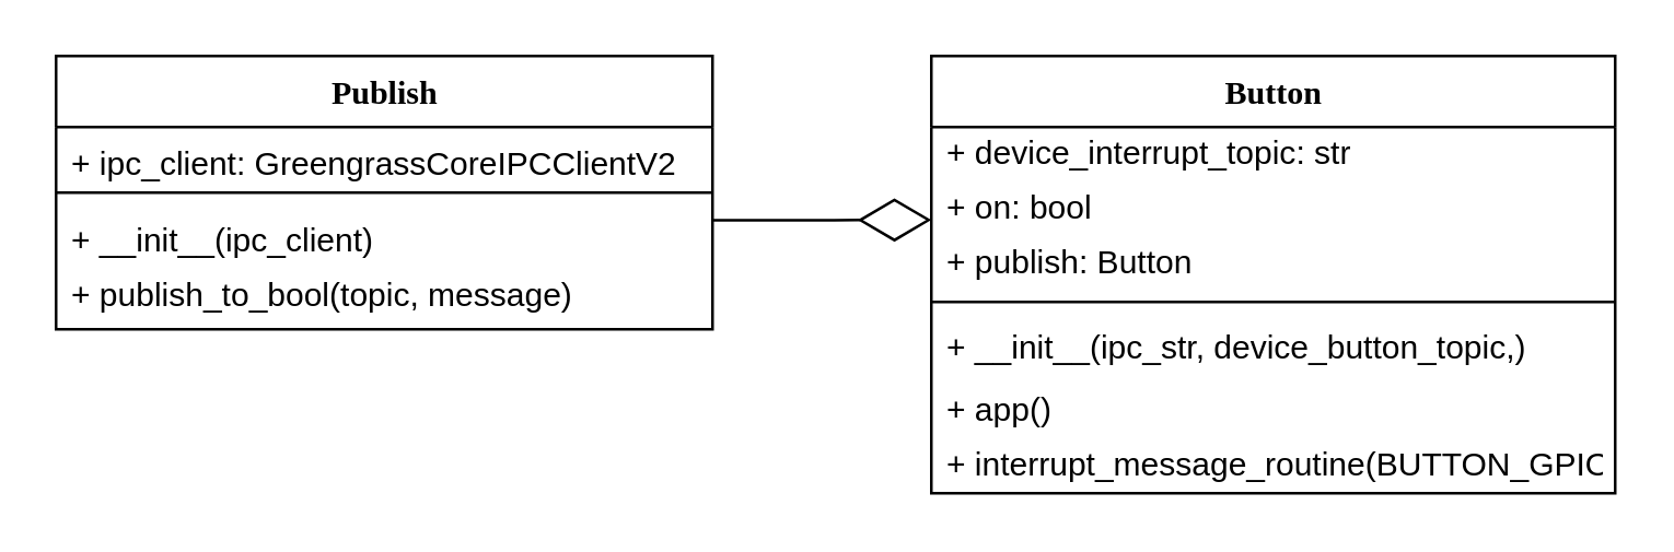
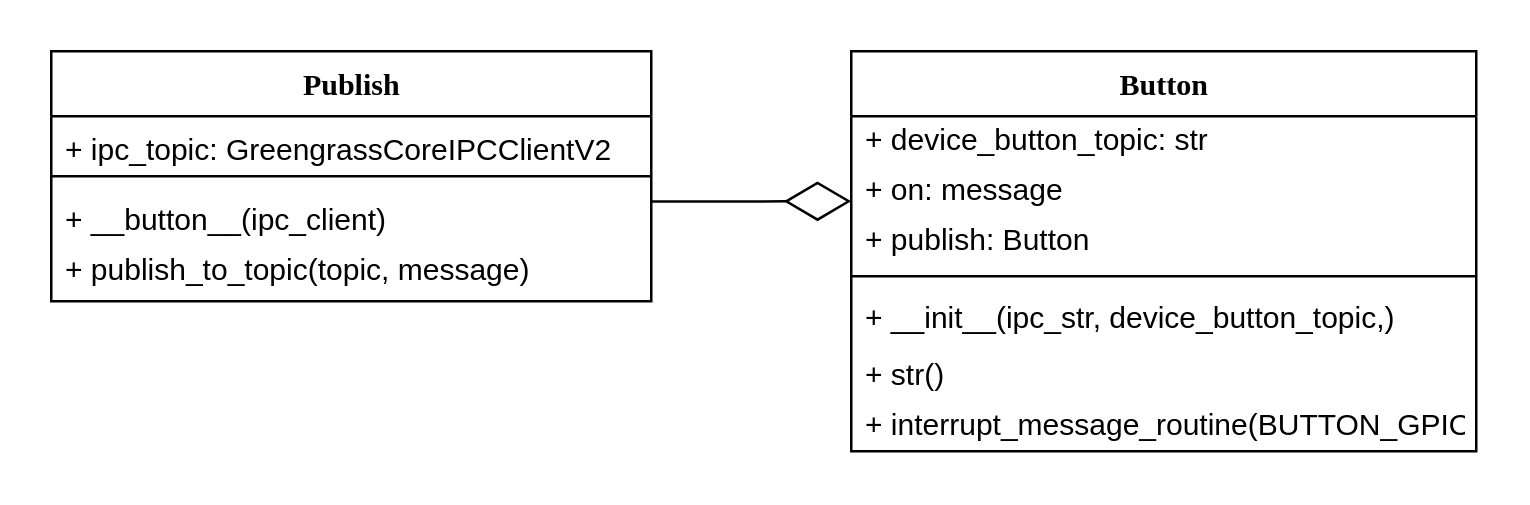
  <mxCell id="0" />
  <mxCell id="1" parent="0" />
  <mxCell id="2" value="Publish" style="swimlane;html=1;fontStyle=1;align=center;verticalAlign=top;childLayout=stackLayout;horizontal=1;startSize=26;horizontalStack=0;resizeParent=1;resizeLast=0;collapsible=1;marginBottom=0;swimlaneFillColor=#ffffff;rounded=0;shadow=0;comic=0;labelBackgroundColor=none;strokeWidth=1;fillColor=none;fontFamily=Verdana;fontSize=12" parent="1" vertex="1"><mxGeometry x="20" y="20" width="240" height="100" as="geometry" /></mxCell>
- <mxCell id="3" value="+&amp;nbsp;ipc_client&lt;span style=&quot;background-color: initial;&quot;&gt;:&amp;nbsp;&lt;/span&gt;GreengrassCoreIPCClientV2" style="text;html=1;strokeColor=none;fillColor=none;align=left;verticalAlign=top;spacingLeft=4;spacingRight=4;whiteSpace=wrap;overflow=hidden;rotatable=0;points=[[0,0.5],[1,0.5]];portConstraint=eastwest;" parent="2" vertex="1"><mxGeometry y="26" width="240" height="20" as="geometry" /></mxCell>
+ <mxCell id="3" value="+&amp;nbsp;ipc_topic&lt;span style=&quot;background-color: initial;&quot;&gt;:&amp;nbsp;&lt;/span&gt;GreengrassCoreIPCClientV2" style="text;html=1;strokeColor=none;fillColor=none;align=left;verticalAlign=top;spacingLeft=4;spacingRight=4;whiteSpace=wrap;overflow=hidden;rotatable=0;points=[[0,0.5],[1,0.5]];portConstraint=eastwest;" parent="2" vertex="1"><mxGeometry y="26" width="240" height="20" as="geometry" /></mxCell>
  <mxCell id="4" value="" style="line;html=1;strokeWidth=1;fillColor=none;align=left;verticalAlign=middle;spacingTop=-1;spacingLeft=3;spacingRight=3;rotatable=0;labelPosition=right;points=[];portConstraint=eastwest;" parent="2" vertex="1"><mxGeometry y="46" width="240" height="8" as="geometry" /></mxCell>
- <mxCell id="5" value="+&amp;nbsp;__init__(ipc_client&lt;span style=&quot;background-color: initial;&quot;&gt;)&lt;/span&gt;" style="text;html=1;strokeColor=none;fillColor=none;align=left;verticalAlign=top;spacingLeft=4;spacingRight=4;whiteSpace=wrap;overflow=hidden;rotatable=0;points=[[0,0.5],[1,0.5]];portConstraint=eastwest;" parent="2" vertex="1"><mxGeometry y="54" width="240" height="20" as="geometry" /></mxCell>
- <mxCell id="6" value="+&amp;nbsp;publish_to_bool&lt;span style=&quot;background-color: initial;&quot;&gt;(topic, message)&lt;/span&gt;" style="text;html=1;strokeColor=none;fillColor=none;align=left;verticalAlign=top;spacingLeft=4;spacingRight=4;whiteSpace=wrap;overflow=hidden;rotatable=0;points=[[0,0.5],[1,0.5]];portConstraint=eastwest;" parent="2" vertex="1"><mxGeometry y="74" width="240" height="20" as="geometry" /></mxCell>
+ <mxCell id="5" value="+&amp;nbsp;__button__(ipc_client&lt;span style=&quot;background-color: initial;&quot;&gt;)&lt;/span&gt;" style="text;html=1;strokeColor=none;fillColor=none;align=left;verticalAlign=top;spacingLeft=4;spacingRight=4;whiteSpace=wrap;overflow=hidden;rotatable=0;points=[[0,0.5],[1,0.5]];portConstraint=eastwest;" parent="2" vertex="1"><mxGeometry y="54" width="240" height="20" as="geometry" /></mxCell>
+ <mxCell id="6" value="+&amp;nbsp;publish_to_topic&lt;span style=&quot;background-color: initial;&quot;&gt;(topic, message)&lt;/span&gt;" style="text;html=1;strokeColor=none;fillColor=none;align=left;verticalAlign=top;spacingLeft=4;spacingRight=4;whiteSpace=wrap;overflow=hidden;rotatable=0;points=[[0,0.5],[1,0.5]];portConstraint=eastwest;" parent="2" vertex="1"><mxGeometry y="74" width="240" height="20" as="geometry" /></mxCell>
  <mxCell id="7" value="Button" style="swimlane;html=1;fontStyle=1;align=center;verticalAlign=top;childLayout=stackLayout;horizontal=1;startSize=26;horizontalStack=0;resizeParent=1;resizeLast=0;collapsible=1;marginBottom=0;swimlaneFillColor=#ffffff;rounded=0;shadow=0;comic=0;labelBackgroundColor=none;strokeWidth=1;fillColor=none;fontFamily=Verdana;fontSize=12" parent="1" vertex="1"><mxGeometry x="340" y="20" width="250" height="160" as="geometry" /></mxCell>
- <mxCell id="8" value="+&amp;nbsp;device_interrupt_topic&lt;span style=&quot;background-color: initial;&quot;&gt;: str&lt;/span&gt;" style="text;html=1;strokeColor=none;fillColor=none;align=left;verticalAlign=middle;spacingLeft=4;spacingRight=4;whiteSpace=wrap;overflow=hidden;rotatable=0;points=[[0,0.5],[1,0.5]];portConstraint=eastwest;" parent="7" vertex="1"><mxGeometry y="26" width="250" height="20" as="geometry" /></mxCell>
- <mxCell id="9" value="+&amp;nbsp;on&lt;span style=&quot;background-color: initial;&quot;&gt;: bool&lt;/span&gt;" style="text;html=1;strokeColor=none;fillColor=none;align=left;verticalAlign=middle;spacingLeft=4;spacingRight=4;whiteSpace=wrap;overflow=hidden;rotatable=0;points=[[0,0.5],[1,0.5]];portConstraint=eastwest;" parent="7" vertex="1"><mxGeometry y="46" width="250" height="20" as="geometry" /></mxCell>
+ <mxCell id="8" value="+&amp;nbsp;device_button_topic&lt;span style=&quot;background-color: initial;&quot;&gt;: str&lt;/span&gt;" style="text;html=1;strokeColor=none;fillColor=none;align=left;verticalAlign=middle;spacingLeft=4;spacingRight=4;whiteSpace=wrap;overflow=hidden;rotatable=0;points=[[0,0.5],[1,0.5]];portConstraint=eastwest;" parent="7" vertex="1"><mxGeometry y="26" width="250" height="20" as="geometry" /></mxCell>
+ <mxCell id="9" value="+&amp;nbsp;on&lt;span style=&quot;background-color: initial;&quot;&gt;: message&lt;/span&gt;" style="text;html=1;strokeColor=none;fillColor=none;align=left;verticalAlign=middle;spacingLeft=4;spacingRight=4;whiteSpace=wrap;overflow=hidden;rotatable=0;points=[[0,0.5],[1,0.5]];portConstraint=eastwest;" parent="7" vertex="1"><mxGeometry y="46" width="250" height="20" as="geometry" /></mxCell>
  <mxCell id="10" value="+&amp;nbsp;publish&lt;span style=&quot;background-color: initial;&quot;&gt;:&amp;nbsp;&lt;/span&gt;Button" style="text;html=1;strokeColor=none;fillColor=none;align=left;verticalAlign=middle;spacingLeft=4;spacingRight=4;whiteSpace=wrap;overflow=hidden;rotatable=0;points=[[0,0.5],[1,0.5]];portConstraint=eastwest;" parent="7" vertex="1"><mxGeometry y="66" width="250" height="20" as="geometry" /></mxCell>
  <mxCell id="11" value="" style="line;html=1;strokeWidth=1;fillColor=none;align=left;verticalAlign=middle;spacingTop=-1;spacingLeft=3;spacingRight=3;rotatable=0;labelPosition=right;points=[];portConstraint=eastwest;" parent="7" vertex="1"><mxGeometry y="86" width="250" height="8" as="geometry" /></mxCell>
  <mxCell id="12" value="+&amp;nbsp;__init__(ipc_str, device_button_topic,&lt;span style=&quot;background-color: initial;&quot;&gt;)&lt;/span&gt;" style="text;html=1;strokeColor=none;fillColor=none;align=left;verticalAlign=middle;spacingLeft=4;spacingRight=4;whiteSpace=wrap;overflow=hidden;rotatable=0;points=[[0,0.5],[1,0.5]];portConstraint=eastwest;" parent="7" vertex="1"><mxGeometry y="94" width="250" height="26" as="geometry" /></mxCell>
- <mxCell id="13" value="+&amp;nbsp;app&lt;span style=&quot;background-color: initial;&quot;&gt;()&lt;/span&gt;" style="text;html=1;strokeColor=none;fillColor=none;align=left;verticalAlign=middle;spacingLeft=4;spacingRight=4;whiteSpace=wrap;overflow=hidden;rotatable=0;points=[[0,0.5],[1,0.5]];portConstraint=eastwest;" parent="7" vertex="1"><mxGeometry y="120" width="250" height="20" as="geometry" /></mxCell>
+ <mxCell id="13" value="+&amp;nbsp;str&lt;span style=&quot;background-color: initial;&quot;&gt;()&lt;/span&gt;" style="text;html=1;strokeColor=none;fillColor=none;align=left;verticalAlign=middle;spacingLeft=4;spacingRight=4;whiteSpace=wrap;overflow=hidden;rotatable=0;points=[[0,0.5],[1,0.5]];portConstraint=eastwest;" parent="7" vertex="1"><mxGeometry y="120" width="250" height="20" as="geometry" /></mxCell>
  <mxCell id="14" value="+&amp;nbsp;interrupt_message_routine(BUTTON_GPIO&lt;span style=&quot;background-color: initial;&quot;&gt;)&lt;/span&gt;" style="text;html=1;strokeColor=none;fillColor=none;align=left;verticalAlign=middle;spacingLeft=4;spacingRight=4;whiteSpace=wrap;overflow=hidden;rotatable=0;points=[[0,0.5],[1,0.5]];portConstraint=eastwest;" parent="7" vertex="1"><mxGeometry y="140" width="250" height="20" as="geometry" /></mxCell>
  <mxCell id="15" value="" style="endArrow=diamondThin;endFill=0;endSize=24;html=1;rounded=0;exitX=1.001;exitY=0.806;exitDx=0;exitDy=0;exitPerimeter=0;" parent="1" edge="1"><mxGeometry width="160" relative="1" as="geometry"><mxPoint x="260.24" y="80.12" as="sourcePoint" /><mxPoint x="340" y="80" as="targetPoint" /></mxGeometry></mxCell>
